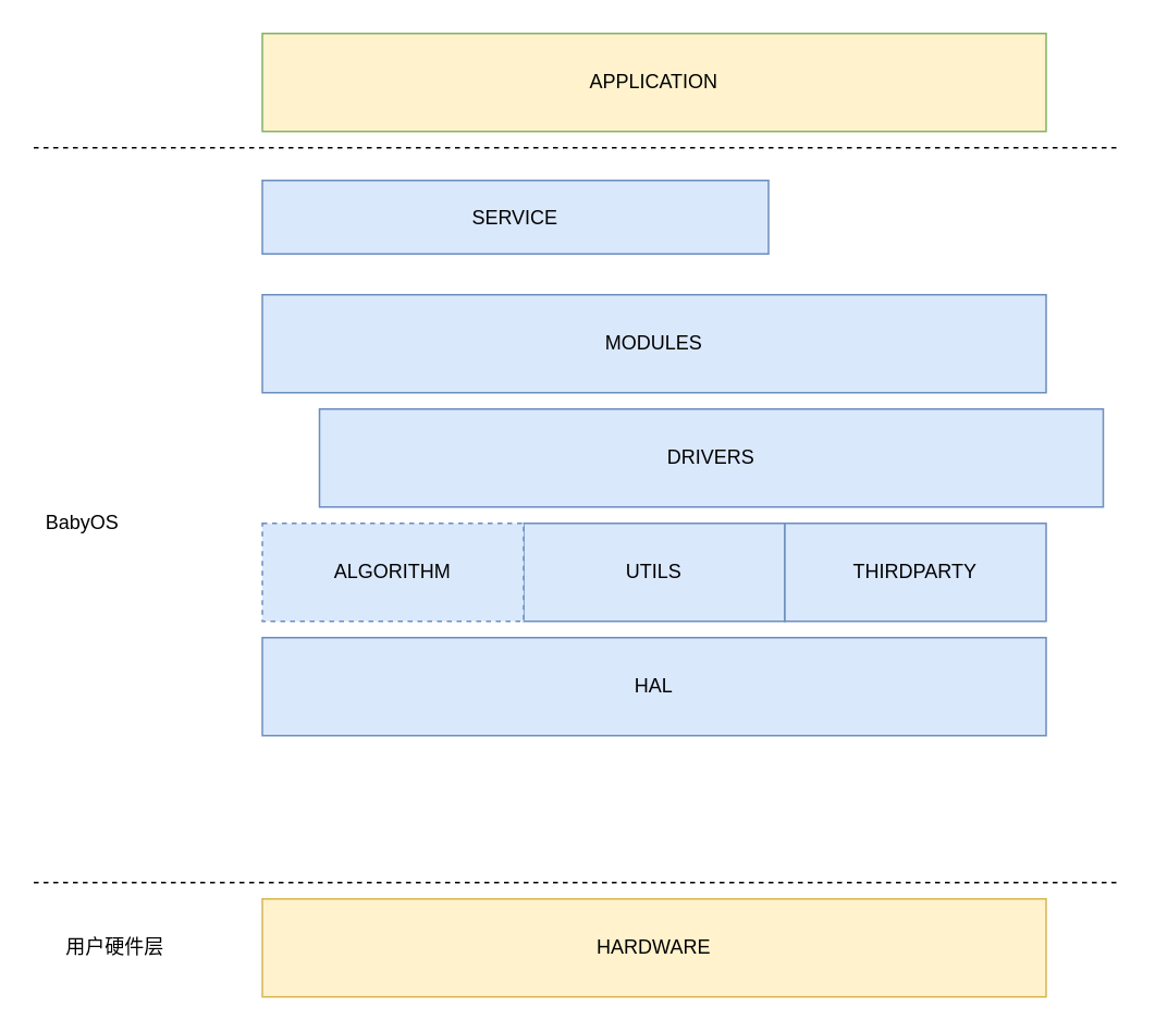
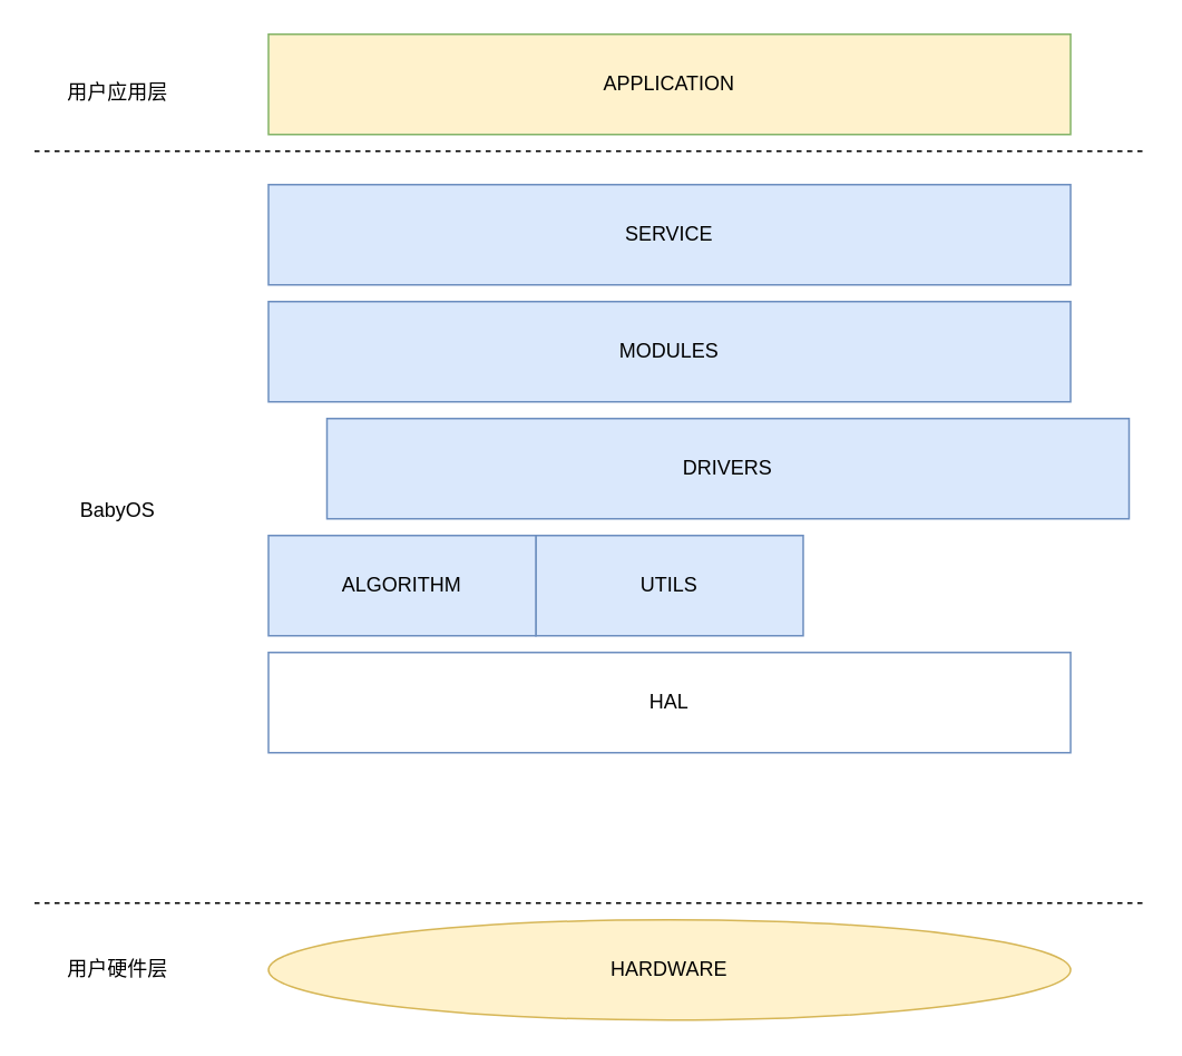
  <mxCell id="0" />
  <mxCell id="1" parent="0" />
  <mxCell id="2" value="" style="endArrow=none;html=1;dashed=1;" parent="1" edge="1"><mxGeometry width="50" height="50" relative="1" as="geometry"><mxPoint x="20" y="540" as="sourcePoint" /><mxPoint x="685" y="540" as="targetPoint" /></mxGeometry></mxCell>
- <mxCell id="3" value="HAL" style="rounded=0;whiteSpace=wrap;html=1;fillColor=#dae8fc;strokeColor=#6c8ebf;" parent="1" vertex="1"><mxGeometry x="160" y="390" width="480" height="60" as="geometry" /></mxCell>
+ <mxCell id="3" value="HAL" style="rounded=0;whiteSpace=wrap;html=1;fillColor=#ffffff;strokeColor=#6c8ebf;" parent="1" vertex="1"><mxGeometry x="160" y="390" width="480" height="60" as="geometry" /></mxCell>
  <mxCell id="4" value="UTILS" style="rounded=0;whiteSpace=wrap;html=1;fillColor=#dae8fc;strokeColor=#6c8ebf;" parent="1" vertex="1"><mxGeometry x="320" y="320" width="160" height="60" as="geometry" /></mxCell>
- <mxCell id="5" value="ALGORITHM" style="rounded=0;whiteSpace=wrap;html=1;fillColor=#dae8fc;strokeColor=#6c8ebf;dashed=1;" parent="1" vertex="1"><mxGeometry x="160" y="320" width="160" height="60" as="geometry" /></mxCell>
+ <mxCell id="5" value="ALGORITHM" style="rounded=0;whiteSpace=wrap;html=1;fillColor=#dae8fc;strokeColor=#6c8ebf;" parent="1" vertex="1"><mxGeometry x="160" y="320" width="160" height="60" as="geometry" /></mxCell>
  <mxCell id="6" value="DRIVERS" style="rounded=0;whiteSpace=wrap;html=1;fillColor=#dae8fc;strokeColor=#6c8ebf;" vertex="1" parent="1"><mxGeometry x="195" y="250" width="480" height="60" as="geometry" /></mxCell>
  <mxCell id="7" value="MODULES" style="rounded=0;whiteSpace=wrap;html=1;fillColor=#dae8fc;strokeColor=#6c8ebf;" vertex="1" parent="1"><mxGeometry x="160" y="180" width="480" height="60" as="geometry" /></mxCell>
- <mxCell id="8" value="SERVICE" style="rounded=0;whiteSpace=wrap;html=1;fillColor=#dae8fc;strokeColor=#6c8ebf;" vertex="1" parent="1"><mxGeometry x="160" y="110" width="310" height="45" as="geometry" /></mxCell>
- <mxCell id="9" value="THIRDPARTY" style="rounded=0;whiteSpace=wrap;html=1;fillColor=#dae8fc;strokeColor=#6c8ebf;" vertex="1" parent="1"><mxGeometry x="480" y="320" width="160" height="60" as="geometry" /></mxCell>
+ <mxCell id="8" value="SERVICE" style="rounded=0;whiteSpace=wrap;html=1;fillColor=#dae8fc;strokeColor=#6c8ebf;" vertex="1" parent="1"><mxGeometry x="160" y="110" width="480" height="60" as="geometry" /></mxCell>
  <mxCell id="10" value="" style="endArrow=none;html=1;dashed=1;" edge="1" parent="1"><mxGeometry width="50" height="50" relative="1" as="geometry"><mxPoint x="20" y="90" as="sourcePoint" /><mxPoint x="685" y="90" as="targetPoint" /></mxGeometry></mxCell>
  <mxCell id="11" value="APPLICATION" style="rounded=0;whiteSpace=wrap;html=1;fillColor=#fff2cc;strokeColor=#82b366;" vertex="1" parent="1"><mxGeometry x="160" y="20" width="480" height="60" as="geometry" /></mxCell>
- <mxCell id="12" value="HARDWARE" style="rounded=0;whiteSpace=wrap;html=1;fillColor=#fff2cc;strokeColor=#d6b656;" vertex="1" parent="1"><mxGeometry x="160" y="550" width="480" height="60" as="geometry" /></mxCell>
- <mxCell id="14" value="BabyOS" style="text;strokeColor=none;align=center;fillColor=none;html=1;verticalAlign=middle;whiteSpace=wrap;rounded=0;" vertex="1" parent="1"><mxGeometry x="10" y="305" width="80" height="30" as="geometry" /></mxCell>
+ <mxCell id="12" value="HARDWARE" style="ellipse;whiteSpace=wrap;html=1;fillColor=#fff2cc;strokeColor=#d6b656;" vertex="1" parent="1"><mxGeometry x="160" y="550" width="480" height="60" as="geometry" /></mxCell>
+ <mxCell id="13" value="用户应用层" style="text;strokeColor=none;align=center;fillColor=none;html=1;verticalAlign=middle;whiteSpace=wrap;rounded=0;" vertex="1" parent="1"><mxGeometry x="30" y="40" width="80" height="30" as="geometry" /></mxCell>
+ <mxCell id="14" value="BabyOS" style="text;strokeColor=none;align=center;fillColor=none;html=1;verticalAlign=middle;whiteSpace=wrap;rounded=0;" vertex="1" parent="1"><mxGeometry x="30" y="290" width="80" height="30" as="geometry" /></mxCell>
  <mxCell id="15" value="用户硬件层" style="text;strokeColor=none;align=center;fillColor=none;html=1;verticalAlign=middle;whiteSpace=wrap;rounded=0;" vertex="1" parent="1"><mxGeometry x="30" y="565" width="80" height="30" as="geometry" /></mxCell>
